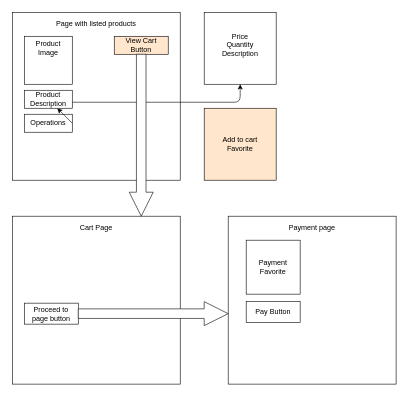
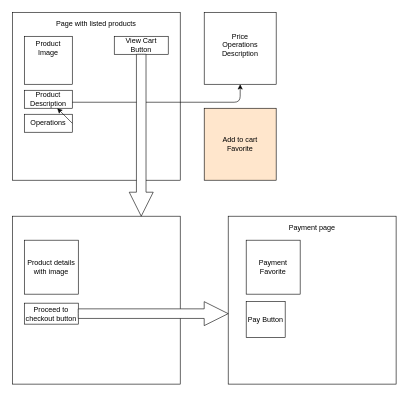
  <mxCell id="0" />
  <mxCell id="1" parent="0" />
  <mxCell id="2" value="" style="rounded=0;whiteSpace=wrap;html=1;" vertex="1" parent="1"><mxGeometry x="20" y="20" width="280" height="280" as="geometry" /></mxCell>
  <mxCell id="3" value="" style="whiteSpace=wrap;html=1;aspect=fixed;" vertex="1" parent="1"><mxGeometry x="40" y="60" width="80" height="80" as="geometry" /></mxCell>
  <mxCell id="4" value="Product Image" style="text;html=1;strokeColor=none;fillColor=none;align=center;verticalAlign=middle;whiteSpace=wrap;rounded=0;" vertex="1" parent="1"><mxGeometry x="60" y="70" width="40" height="20" as="geometry" /></mxCell>
  <mxCell id="5" value="Product Description" style="rounded=0;whiteSpace=wrap;html=1;" vertex="1" parent="1"><mxGeometry x="40" y="150" width="80" height="30" as="geometry" /></mxCell>
  <mxCell id="6" value="" style="rounded=0;whiteSpace=wrap;html=1;" vertex="1" parent="1"><mxGeometry x="340" y="20" width="120" height="120" as="geometry" /></mxCell>
  <mxCell id="7" value="Page with listed products" style="text;html=1;strokeColor=none;fillColor=none;align=center;verticalAlign=middle;whiteSpace=wrap;rounded=0;" vertex="1" parent="1"><mxGeometry x="85" y="30" width="150" height="20" as="geometry" /></mxCell>
  <mxCell id="8" value="" style="endArrow=classic;html=1;entryX=0.5;entryY=1;entryDx=0;entryDy=0;" edge="1" parent="1" target="6"><mxGeometry width="50" height="50" relative="1" as="geometry"><mxPoint x="120" y="170" as="sourcePoint" /><mxPoint x="210" y="170" as="targetPoint" /><Array as="points"><mxPoint x="400" y="170" /></Array></mxGeometry></mxCell>
- <mxCell id="9" value="Price&lt;br&gt;Quantity&lt;br&gt;Description" style="text;html=1;strokeColor=none;fillColor=none;align=center;verticalAlign=middle;whiteSpace=wrap;rounded=0;" vertex="1" parent="1"><mxGeometry x="360" y="40" width="80" height="70" as="geometry" /></mxCell>
+ <mxCell id="9" value="Price&lt;br&gt;Operations&lt;br&gt;Description" style="text;html=1;strokeColor=none;fillColor=none;align=center;verticalAlign=middle;whiteSpace=wrap;rounded=0;" vertex="1" parent="1"><mxGeometry x="360" y="40" width="80" height="70" as="geometry" /></mxCell>
  <mxCell id="10" value="Operations" style="rounded=0;whiteSpace=wrap;html=1;" vertex="1" parent="1"><mxGeometry x="40" y="190" width="80" height="30" as="geometry" /></mxCell>
  <mxCell id="11" value="Add to cart&lt;br&gt;Favorite" style="whiteSpace=wrap;html=1;aspect=fixed;fillColor=#ffe6cc;" vertex="1" parent="1"><mxGeometry x="340" y="180" width="120" height="120" as="geometry" /></mxCell>
  <mxCell id="12" value="" style="endArrow=classic;html=1;exitX=1;exitY=0.5;exitDx=0;exitDy=0;" edge="1" parent="1" source="10" target="5"><mxGeometry width="50" height="50" relative="1" as="geometry"><mxPoint x="135" y="210" as="sourcePoint" /><mxPoint x="185" y="160" as="targetPoint" /></mxGeometry></mxCell>
- <mxCell id="13" value="View Cart Button" style="rounded=0;whiteSpace=wrap;html=1;fillColor=#ffe6cc;" vertex="1" parent="1"><mxGeometry x="190" y="60" width="90" height="30" as="geometry" /></mxCell>
+ <mxCell id="13" value="View Cart Button" style="rounded=0;whiteSpace=wrap;html=1;" vertex="1" parent="1"><mxGeometry x="190" y="60" width="90" height="30" as="geometry" /></mxCell>
  <mxCell id="14" value="" style="rounded=0;whiteSpace=wrap;html=1;" vertex="1" parent="1"><mxGeometry x="20" y="360" width="280" height="280" as="geometry" /></mxCell>
- <mxCell id="15" value="Cart Page" style="text;html=1;strokeColor=none;fillColor=none;align=center;verticalAlign=middle;whiteSpace=wrap;rounded=0;" vertex="1" parent="1"><mxGeometry x="125" y="370" width="70" height="20" as="geometry" /></mxCell>
  <mxCell id="16" value="" style="html=1;shadow=0;dashed=0;align=center;verticalAlign=middle;shape=mxgraph.arrows2.arrow;dy=0.6;dx=40;direction=south;notch=0;" vertex="1" parent="1"><mxGeometry x="215" y="90" width="40" height="270" as="geometry" /></mxCell>
- <mxCell id="18" value="Proceed to page button" style="rounded=0;whiteSpace=wrap;html=1;" vertex="1" parent="1"><mxGeometry x="40" y="505" width="90" height="35" as="geometry" /></mxCell>
+ <mxCell id="17" value="Product details with image" style="rounded=0;whiteSpace=wrap;html=1;" vertex="1" parent="1"><mxGeometry x="40" y="400" width="90" height="90" as="geometry" /></mxCell>
+ <mxCell id="18" value="Proceed to checkout button" style="rounded=0;whiteSpace=wrap;html=1;" vertex="1" parent="1"><mxGeometry x="40" y="505" width="90" height="35" as="geometry" /></mxCell>
  <mxCell id="19" value="" style="rounded=0;whiteSpace=wrap;html=1;" vertex="1" parent="1"><mxGeometry x="380" y="360" width="280" height="280" as="geometry" /></mxCell>
  <mxCell id="20" value="" style="html=1;shadow=0;dashed=0;align=center;verticalAlign=middle;shape=mxgraph.arrows2.arrow;dy=0.6;dx=40;notch=0;" vertex="1" parent="1"><mxGeometry x="130" y="502.5" width="250" height="40" as="geometry" /></mxCell>
  <mxCell id="21" value="Payment page" style="text;html=1;strokeColor=none;fillColor=none;align=center;verticalAlign=middle;whiteSpace=wrap;rounded=0;" vertex="1" parent="1"><mxGeometry x="475" y="370" width="90" height="20" as="geometry" /></mxCell>
  <mxCell id="22" value="Payment Favorite" style="rounded=0;whiteSpace=wrap;html=1;" vertex="1" parent="1"><mxGeometry x="410" y="400" width="90" height="90" as="geometry" /></mxCell>
- <mxCell id="23" value="Pay Button" style="rounded=0;whiteSpace=wrap;html=1;" vertex="1" parent="1"><mxGeometry x="410" y="502.5" width="90" height="35" as="geometry" /></mxCell>
+ <mxCell id="23" value="Pay Button" style="rounded=0;whiteSpace=wrap;html=1;" vertex="1" parent="1"><mxGeometry x="410" y="502.5" width="65" height="60" as="geometry" /></mxCell>
